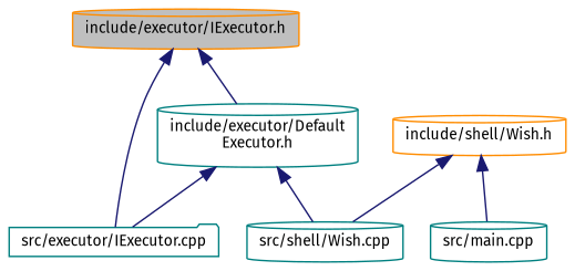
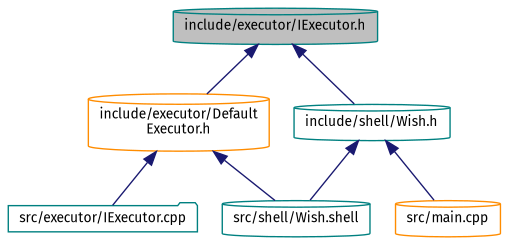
  digraph {
    fontname="Fira Sans"
    node [color=darkorange fillcolor=white fontname="Fira Sans" fontsize=10 shape=cylinder style=filled]
    edge [color=midnightblue dir=back fontname="Fira Sans" fontsize=10 labelfontname=Helvetica labelfontsize=10 style=solid]
-   n1 [fillcolor=grey75 fontcolor=black height=0.2 label="include/executor/IExecutor.h" width=0.4]
-   n2 [color=teal height=0.2 label="include/executor/Default\lExecutor.h" width=0.4]
-   n3 [height=0.2 label="include/shell/Wish.h" width=0.4]
+   n1 [color=teal fillcolor=grey75 fontcolor=black height=0.2 label="include/executor/IExecutor.h" width=0.4]
+   n2 [height=0.2 label="include/executor/Default\lExecutor.h" width=0.4]
+   n3 [color=teal height=0.2 label="include/shell/Wish.h" width=0.4]
    n4 [color=teal height=0.2 label="src/executor/IExecutor.cpp" shape=folder width=0.4]
-   n5 [color=teal height=0.2 label="src/shell/Wish.cpp" width=0.4]
-   n6 [color=teal height=0.2 label="src/main.cpp" width=0.4]
+   n5 [color=teal height=0.2 label="src/shell/Wish.shell" width=0.4]
+   n6 [height=0.2 label="src/main.cpp" width=0.4]
    n1 -> n2
-   n1 -> n4
+   n1 -> n3
    n2 -> n4
    n2 -> n5
    n3 -> n5
    n3 -> n6
  }
